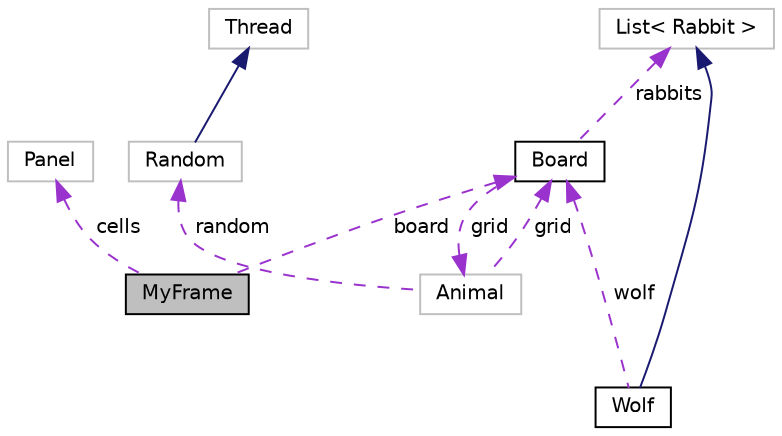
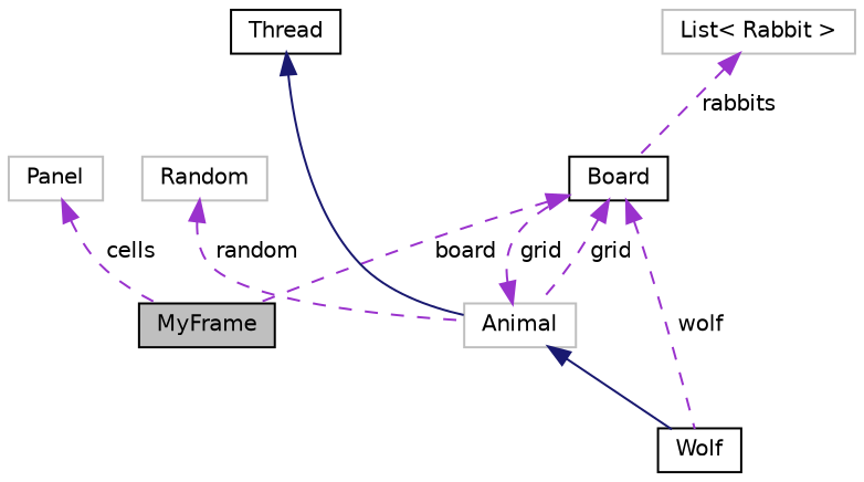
  digraph {
    node [color=grey75 fillcolor=white fontname=Helvetica fontsize=10 shape=record style=filled]
    edge [color=darkorchid3 dir=back fontname=Helvetica fontsize=10 labelfontname=Helvetica labelfontsize=10 style=dashed]
    n1 [color=black fillcolor=grey75 fontcolor=black height=0.2 label=MyFrame width=0.4]
    n2 [color=black height=0.2 label=Board width=0.4]
    n3 [height=0.2 label=Animal width=0.4]
    n4 [color=black height=0.2 label=Wolf width=0.4]
-   n5 [height=0.2 label=Thread width=0.4]
+   n5 [color=black height=0.2 label=Thread width=0.4]
    n6 [height=0.2 label=Random width=0.4]
    n7 [height=0.2 label="List\< Rabbit \>" width=0.4]
    n8 [height=0.2 label=Panel width=0.4]
    n2 -> n1 [label=" board"]
    n2 -> n3 [label=" grid"]
    n2 -> n4 [label=" wolf"]
    n3 -> n2 [label=" grid"]
-   n7 -> n4 [color=midnightblue style=solid]
-   n5 -> n6 [color=midnightblue style=solid]
+   n3 -> n4 [color=midnightblue style=solid]
+   n5 -> n3 [color=midnightblue style=solid]
    n6 -> n3 [label=" random"]
    n7 -> n2 [label=" rabbits"]
    n8 -> n1 [label=" cells"]
  }
